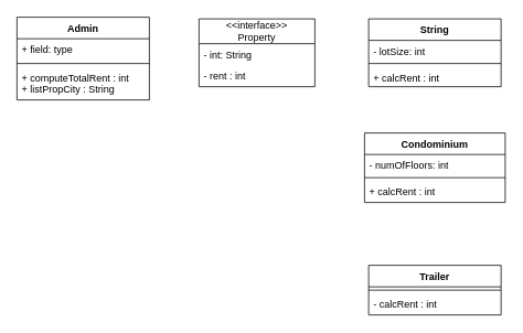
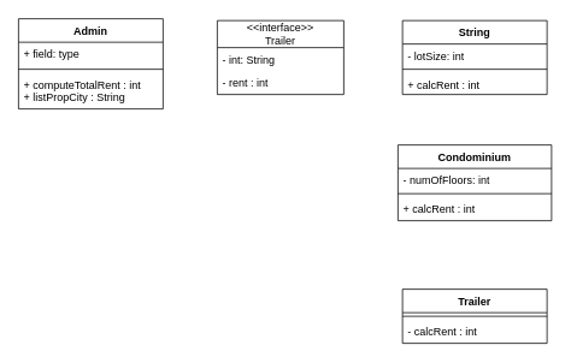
  <mxCell id="0" />
  <mxCell id="1" parent="0" />
  <mxCell id="2" value="Condominium" style="swimlane;fontStyle=1;align=center;verticalAlign=top;childLayout=stackLayout;horizontal=1;startSize=26;horizontalStack=0;resizeParent=1;resizeParentMax=0;resizeLast=0;collapsible=1;marginBottom=0;whiteSpace=wrap;html=1;" vertex="1" parent="1"><mxGeometry x="440" y="160" width="170" height="84" as="geometry" /></mxCell>
  <mxCell id="3" value="&lt;div&gt;&lt;span style=&quot;background-color: transparent; color: light-dark(rgb(0, 0, 0), rgb(255, 255, 255));&quot;&gt;- numOfFloors: int&lt;/span&gt;&lt;/div&gt;" style="text;strokeColor=none;fillColor=none;align=left;verticalAlign=top;spacingLeft=4;spacingRight=4;overflow=hidden;rotatable=0;points=[[0,0.5],[1,0.5]];portConstraint=eastwest;whiteSpace=wrap;html=1;" vertex="1" parent="2"><mxGeometry y="26" width="170" height="24" as="geometry" /></mxCell>
  <mxCell id="4" value="" style="line;strokeWidth=1;fillColor=none;align=left;verticalAlign=middle;spacingTop=-1;spacingLeft=3;spacingRight=3;rotatable=0;labelPosition=right;points=[];portConstraint=eastwest;strokeColor=inherit;" vertex="1" parent="2"><mxGeometry y="50" width="170" height="8" as="geometry" /></mxCell>
  <mxCell id="5" value="+ calcRent : int" style="text;strokeColor=none;fillColor=none;align=left;verticalAlign=top;spacingLeft=4;spacingRight=4;overflow=hidden;rotatable=0;points=[[0,0.5],[1,0.5]];portConstraint=eastwest;whiteSpace=wrap;html=1;" vertex="1" parent="2"><mxGeometry y="58" width="170" height="26" as="geometry" /></mxCell>
  <mxCell id="6" value="String" style="swimlane;fontStyle=1;align=center;verticalAlign=top;childLayout=stackLayout;horizontal=1;startSize=26;horizontalStack=0;resizeParent=1;resizeParentMax=0;resizeLast=0;collapsible=1;marginBottom=0;whiteSpace=wrap;html=1;" vertex="1" parent="1"><mxGeometry x="445" y="22" width="160" height="82" as="geometry" /></mxCell>
  <mxCell id="7" value="&lt;div&gt;- lotSize: int&lt;/div&gt;" style="text;strokeColor=none;fillColor=none;align=left;verticalAlign=top;spacingLeft=4;spacingRight=4;overflow=hidden;rotatable=0;points=[[0,0.5],[1,0.5]];portConstraint=eastwest;whiteSpace=wrap;html=1;" vertex="1" parent="6"><mxGeometry y="26" width="160" height="24" as="geometry" /></mxCell>
  <mxCell id="8" value="" style="line;strokeWidth=1;fillColor=none;align=left;verticalAlign=middle;spacingTop=-1;spacingLeft=3;spacingRight=3;rotatable=0;labelPosition=right;points=[];portConstraint=eastwest;strokeColor=inherit;" vertex="1" parent="6"><mxGeometry y="50" width="160" height="8" as="geometry" /></mxCell>
  <mxCell id="9" value="+ calcRent : int" style="text;strokeColor=none;fillColor=none;align=left;verticalAlign=top;spacingLeft=4;spacingRight=4;overflow=hidden;rotatable=0;points=[[0,0.5],[1,0.5]];portConstraint=eastwest;whiteSpace=wrap;html=1;" vertex="1" parent="6"><mxGeometry y="58" width="160" height="24" as="geometry" /></mxCell>
- <mxCell id="10" value="&amp;lt;&amp;lt;interface&amp;gt;&amp;gt;&lt;div&gt;Property&lt;/div&gt;" style="swimlane;fontStyle=0;childLayout=stackLayout;horizontal=1;startSize=30;fillColor=none;horizontalStack=0;resizeParent=1;resizeParentMax=0;resizeLast=0;collapsible=1;marginBottom=0;whiteSpace=wrap;html=1;" vertex="1" parent="1"><mxGeometry x="240" y="22" width="140" height="82" as="geometry" /></mxCell>
+ <mxCell id="10" value="&amp;lt;&amp;lt;interface&amp;gt;&amp;gt;&lt;div&gt;Trailer&lt;/div&gt;" style="swimlane;fontStyle=0;childLayout=stackLayout;horizontal=1;startSize=30;fillColor=none;horizontalStack=0;resizeParent=1;resizeParentMax=0;resizeLast=0;collapsible=1;marginBottom=0;whiteSpace=wrap;html=1;" vertex="1" parent="1"><mxGeometry x="240" y="22" width="140" height="82" as="geometry" /></mxCell>
  <mxCell id="11" value="- int: String" style="text;strokeColor=none;fillColor=none;align=left;verticalAlign=top;spacingLeft=4;spacingRight=4;overflow=hidden;rotatable=0;points=[[0,0.5],[1,0.5]];portConstraint=eastwest;whiteSpace=wrap;html=1;" vertex="1" parent="10"><mxGeometry y="30" width="140" height="26" as="geometry" /></mxCell>
  <mxCell id="12" value="- rent : int" style="text;strokeColor=none;fillColor=none;align=left;verticalAlign=top;spacingLeft=4;spacingRight=4;overflow=hidden;rotatable=0;points=[[0,0.5],[1,0.5]];portConstraint=eastwest;whiteSpace=wrap;html=1;" vertex="1" parent="10"><mxGeometry y="56" width="140" height="26" as="geometry" /></mxCell>
  <mxCell id="13" value="Admin" style="swimlane;fontStyle=1;align=center;verticalAlign=top;childLayout=stackLayout;horizontal=1;startSize=26;horizontalStack=0;resizeParent=1;resizeParentMax=0;resizeLast=0;collapsible=1;marginBottom=0;whiteSpace=wrap;html=1;" vertex="1" parent="1"><mxGeometry x="20" y="20" width="160" height="100" as="geometry" /></mxCell>
  <mxCell id="14" value="+ field: type" style="text;strokeColor=none;fillColor=none;align=left;verticalAlign=top;spacingLeft=4;spacingRight=4;overflow=hidden;rotatable=0;points=[[0,0.5],[1,0.5]];portConstraint=eastwest;whiteSpace=wrap;html=1;" vertex="1" parent="13"><mxGeometry y="26" width="160" height="26" as="geometry" /></mxCell>
  <mxCell id="15" value="" style="line;strokeWidth=1;fillColor=none;align=left;verticalAlign=middle;spacingTop=-1;spacingLeft=3;spacingRight=3;rotatable=0;labelPosition=right;points=[];portConstraint=eastwest;strokeColor=inherit;" vertex="1" parent="13"><mxGeometry y="52" width="160" height="8" as="geometry" /></mxCell>
  <mxCell id="16" value="+ computeTotalRent : int&lt;div&gt;+ listPropCity : String&lt;/div&gt;" style="text;strokeColor=none;fillColor=none;align=left;verticalAlign=top;spacingLeft=4;spacingRight=4;overflow=hidden;rotatable=0;points=[[0,0.5],[1,0.5]];portConstraint=eastwest;whiteSpace=wrap;html=1;" vertex="1" parent="13"><mxGeometry y="60" width="160" height="40" as="geometry" /></mxCell>
  <mxCell id="17" value="Trailer" style="swimlane;fontStyle=1;align=center;verticalAlign=top;childLayout=stackLayout;horizontal=1;startSize=26;horizontalStack=0;resizeParent=1;resizeParentMax=0;resizeLast=0;collapsible=1;marginBottom=0;whiteSpace=wrap;html=1;" vertex="1" parent="1"><mxGeometry x="445" y="320" width="160" height="60" as="geometry" /></mxCell>
  <mxCell id="18" value="" style="line;strokeWidth=1;fillColor=none;align=left;verticalAlign=middle;spacingTop=-1;spacingLeft=3;spacingRight=3;rotatable=0;labelPosition=right;points=[];portConstraint=eastwest;strokeColor=inherit;" vertex="1" parent="17"><mxGeometry y="26" width="160" height="8" as="geometry" /></mxCell>
  <mxCell id="19" value="- calcRent : int" style="text;strokeColor=none;fillColor=none;align=left;verticalAlign=top;spacingLeft=4;spacingRight=4;overflow=hidden;rotatable=0;points=[[0,0.5],[1,0.5]];portConstraint=eastwest;whiteSpace=wrap;html=1;" vertex="1" parent="17"><mxGeometry y="34" width="160" height="26" as="geometry" /></mxCell>
